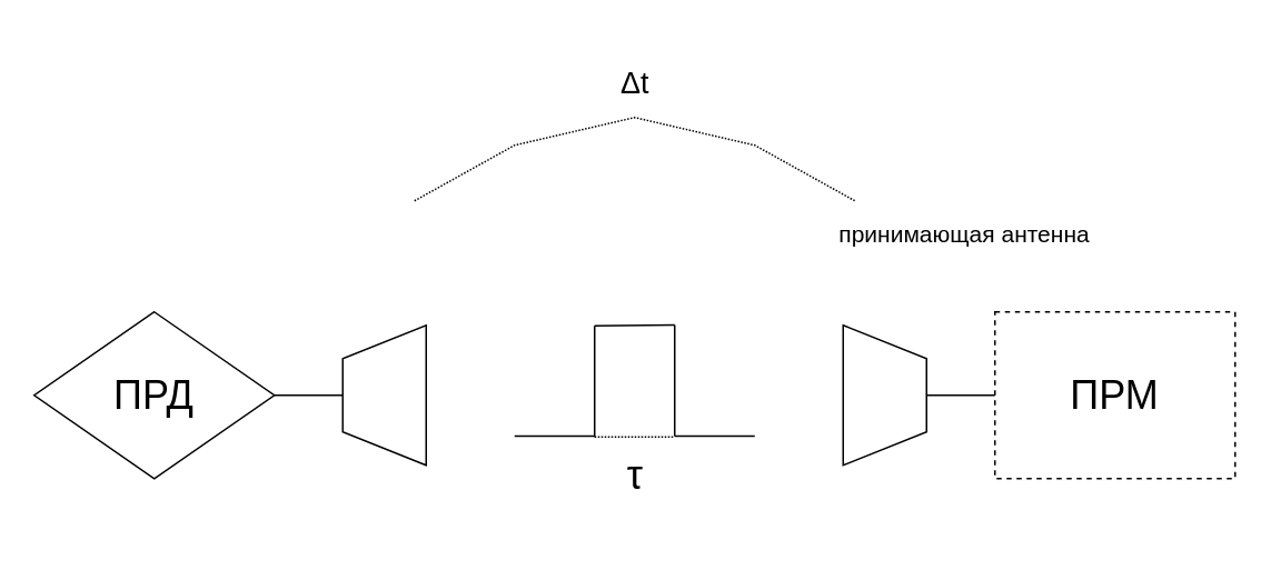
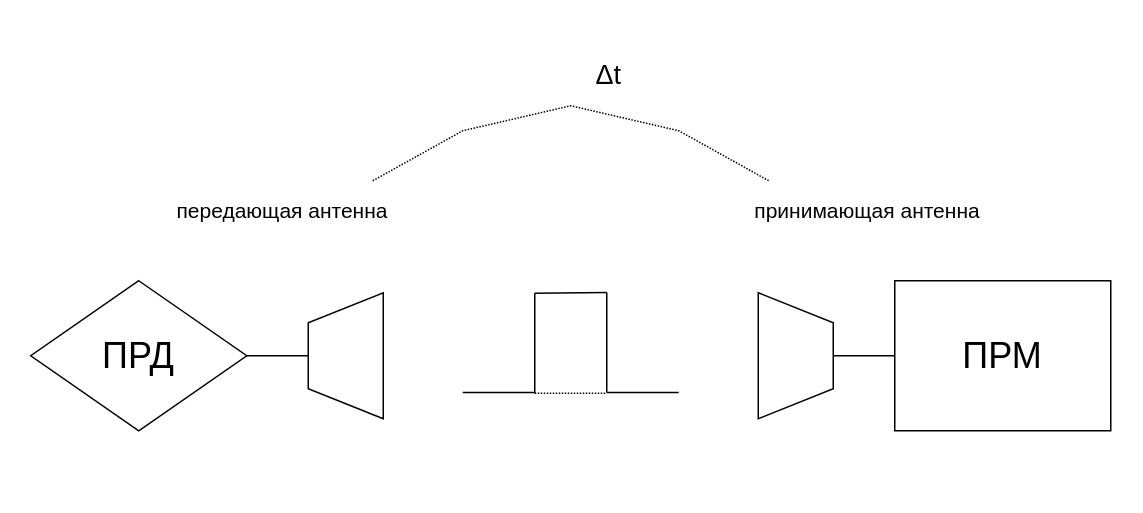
  <mxCell id="0" />
  <mxCell id="1" parent="0" />
  <mxCell id="2" value="" style="group" vertex="1" connectable="0" parent="1"><mxGeometry x="20" y="20" width="720" height="300" as="geometry" /></mxCell>
  <mxCell id="3" value="&lt;font style=&quot;font-size: 24px&quot;&gt;ПРД&lt;/font&gt;" style="rhombus;whiteSpace=wrap;html=1;" vertex="1" parent="2"><mxGeometry y="166.667" width="144" height="100" as="geometry" /></mxCell>
- <mxCell id="4" value="&lt;span style=&quot;font-size: 24px&quot;&gt;ПРМ&lt;/span&gt;" style="rounded=0;whiteSpace=wrap;html=1;dashed=1;" vertex="1" parent="2"><mxGeometry x="576" y="166.667" width="144" height="100" as="geometry" /></mxCell>
+ <mxCell id="4" value="&lt;span style=&quot;font-size: 24px&quot;&gt;ПРМ&lt;/span&gt;" style="rounded=0;whiteSpace=wrap;html=1;" vertex="1" parent="2"><mxGeometry x="576" y="166.667" width="144" height="100" as="geometry" /></mxCell>
  <mxCell id="5" value="" style="shape=trapezoid;perimeter=trapezoidPerimeter;whiteSpace=wrap;html=1;fixedSize=1;fontSize=24;fillColor=default;rotation=-90;" vertex="1" parent="2"><mxGeometry x="168" y="191.667" width="84" height="50" as="geometry" /></mxCell>
  <mxCell id="6" value="" style="endArrow=none;html=1;rounded=0;fontSize=24;strokeColor=default;exitX=1;exitY=0.5;exitDx=0;exitDy=0;entryX=0.5;entryY=0;entryDx=0;entryDy=0;" edge="1" parent="2" source="3" target="5"><mxGeometry width="50" height="50" relative="1" as="geometry"><mxPoint x="384" y="400" as="sourcePoint" /><mxPoint x="444" y="316.667" as="targetPoint" /></mxGeometry></mxCell>
  <mxCell id="7" value="" style="shape=trapezoid;perimeter=trapezoidPerimeter;whiteSpace=wrap;html=1;fixedSize=1;fontSize=24;fillColor=default;rotation=90;" vertex="1" parent="2"><mxGeometry x="468" y="191.667" width="84" height="50" as="geometry" /></mxCell>
  <mxCell id="8" value="" style="endArrow=none;html=1;rounded=0;fontSize=24;strokeColor=default;entryX=0;entryY=0.5;entryDx=0;entryDy=0;exitX=0.5;exitY=0;exitDx=0;exitDy=0;" edge="1" parent="2" source="7" target="4"><mxGeometry width="50" height="50" relative="1" as="geometry"><mxPoint x="384" y="400" as="sourcePoint" /><mxPoint x="444" y="316.667" as="targetPoint" /></mxGeometry></mxCell>
+ <mxCell id="9" value="&lt;font style=&quot;font-size: 14px&quot;&gt;передающая антенна&lt;/font&gt;" style="text;html=1;strokeColor=none;fillColor=none;align=center;verticalAlign=middle;whiteSpace=wrap;rounded=0;fontSize=24;" vertex="1" parent="2"><mxGeometry x="72" y="100" width="192" height="33.333" as="geometry" /></mxCell>
  <mxCell id="10" value="&lt;font style=&quot;font-size: 14px&quot;&gt;принимающая антенна&lt;/font&gt;" style="text;html=1;strokeColor=none;fillColor=none;align=center;verticalAlign=middle;whiteSpace=wrap;rounded=0;fontSize=24;" vertex="1" parent="2"><mxGeometry x="462" y="100" width="192" height="33.333" as="geometry" /></mxCell>
  <mxCell id="11" value="" style="endArrow=none;html=1;rounded=0;fontSize=14;strokeColor=default;" edge="1" parent="2"><mxGeometry width="50" height="50" relative="1" as="geometry"><mxPoint x="288" y="241.2" as="sourcePoint" /><mxPoint x="336" y="241.2" as="targetPoint" /></mxGeometry></mxCell>
  <mxCell id="12" value="" style="endArrow=none;html=1;rounded=0;fontSize=14;strokeColor=default;" edge="1" parent="2"><mxGeometry width="50" height="50" relative="1" as="geometry"><mxPoint x="336" y="241.667" as="sourcePoint" /><mxPoint x="336" y="175" as="targetPoint" /></mxGeometry></mxCell>
  <mxCell id="13" value="" style="endArrow=none;html=1;rounded=0;fontSize=14;strokeColor=default;" edge="1" parent="2"><mxGeometry width="50" height="50" relative="1" as="geometry"><mxPoint x="336" y="175" as="sourcePoint" /><mxPoint x="384" y="174.533" as="targetPoint" /></mxGeometry></mxCell>
  <mxCell id="14" value="" style="endArrow=none;html=1;rounded=0;fontSize=14;strokeColor=default;" edge="1" parent="2"><mxGeometry width="50" height="50" relative="1" as="geometry"><mxPoint x="384" y="241.2" as="sourcePoint" /><mxPoint x="384" y="174.533" as="targetPoint" /></mxGeometry></mxCell>
  <mxCell id="15" value="" style="endArrow=none;html=1;rounded=0;fontSize=14;strokeColor=default;" edge="1" parent="2"><mxGeometry width="50" height="50" relative="1" as="geometry"><mxPoint x="432" y="241.2" as="sourcePoint" /><mxPoint x="384" y="241.2" as="targetPoint" /><Array as="points" /></mxGeometry></mxCell>
  <mxCell id="16" value="" style="endArrow=none;html=1;rounded=0;fontSize=14;strokeColor=default;strokeWidth=1;dashed=1;dashPattern=1 1;" edge="1" parent="2"><mxGeometry width="50" height="50" relative="1" as="geometry"><mxPoint x="336" y="241.667" as="sourcePoint" /><mxPoint x="384" y="241.667" as="targetPoint" /></mxGeometry></mxCell>
- <mxCell id="17" value="&lt;div&gt;&lt;font style=&quot;font-size: 24px&quot;&gt;τ&lt;/font&gt;&lt;/div&gt;" style="text;html=1;resizable=0;autosize=1;align=center;verticalAlign=middle;points=[];fillColor=none;strokeColor=none;rounded=0;fontSize=14;" vertex="1" parent="2"><mxGeometry x="350" y="249.997" width="20" height="30" as="geometry" /></mxCell>
  <mxCell id="18" value="" style="endArrow=none;dashed=1;html=1;rounded=0;dashPattern=1 1;fontSize=12;strokeColor=default;strokeWidth=1;" edge="1" parent="2"><mxGeometry width="50" height="50" relative="1" as="geometry"><mxPoint x="228" y="100" as="sourcePoint" /><mxPoint x="492" y="100" as="targetPoint" /><Array as="points"><mxPoint x="288" y="66.667" /><mxPoint x="360" y="50" /><mxPoint x="432" y="66.667" /></Array></mxGeometry></mxCell>
- <mxCell id="19" value="&lt;font style=&quot;font-size: 18px&quot;&gt;Δt&lt;/font&gt;" style="text;html=1;resizable=0;autosize=1;align=center;verticalAlign=middle;points=[];fillColor=none;strokeColor=none;rounded=0;fontSize=14;" vertex="1" parent="2"><mxGeometry x="345" y="20" width="30" height="20" as="geometry" /></mxCell>
+ <mxCell id="19" value="&lt;font style=&quot;font-size: 18px&quot;&gt;Δt&lt;/font&gt;" style="text;html=1;resizable=0;autosize=1;align=center;verticalAlign=middle;points=[];fillColor=none;strokeColor=none;rounded=0;fontSize=14;" vertex="1" parent="2"><mxGeometry x="370" y="20" width="30" height="20" as="geometry" /></mxCell>
